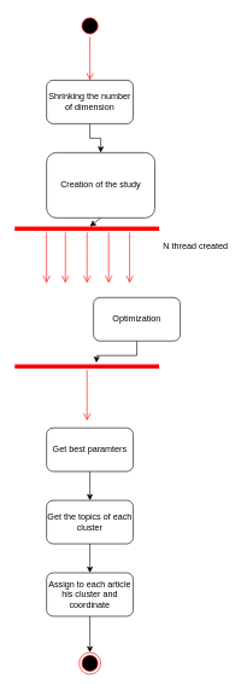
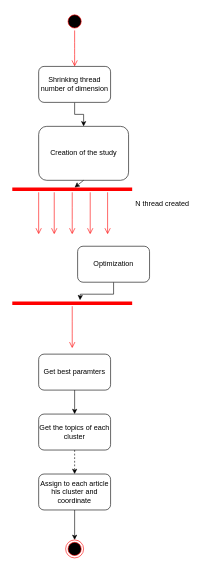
  <mxCell id="0" />
  <mxCell id="1" parent="0" />
  <mxCell id="2" value="" style="ellipse;html=1;shape=startState;fillColor=#000000;strokeColor=#ff0000;" vertex="1" parent="1"><mxGeometry x="109" y="20" width="30" height="30" as="geometry" /></mxCell>
  <mxCell id="3" value="" style="edgeStyle=orthogonalEdgeStyle;html=1;verticalAlign=bottom;endArrow=open;endSize=8;strokeColor=#ff0000;" edge="1" source="2" parent="1"><mxGeometry relative="1" as="geometry"><mxPoint x="124" y="110" as="targetPoint" /></mxGeometry></mxCell>
  <mxCell id="4" style="edgeStyle=orthogonalEdgeStyle;rounded=0;orthogonalLoop=1;jettySize=auto;html=1;exitX=0.5;exitY=1;exitDx=0;exitDy=0;entryX=0.5;entryY=0;entryDx=0;entryDy=0;" edge="1" parent="1" source="5" target="6"><mxGeometry relative="1" as="geometry" /></mxCell>
- <mxCell id="5" value="Shrinking the number of dimension" style="rounded=1;whiteSpace=wrap;html=1;" vertex="1" parent="1"><mxGeometry x="64" y="110" width="120" height="60" as="geometry" /></mxCell>
+ <mxCell id="5" value="Shrinking thread number of dimension" style="rounded=1;whiteSpace=wrap;html=1;" vertex="1" parent="1"><mxGeometry x="64" y="110" width="120" height="60" as="geometry" /></mxCell>
  <mxCell id="6" value="Creation of the study" style="rounded=1;whiteSpace=wrap;html=1;" vertex="1" parent="1"><mxGeometry x="64" y="210" width="150" height="90" as="geometry" /></mxCell>
  <mxCell id="7" value="" style="shape=line;html=1;strokeWidth=6;strokeColor=#ff0000;" vertex="1" parent="1"><mxGeometry x="20" y="310" width="200" height="10" as="geometry" /></mxCell>
  <mxCell id="8" value="" style="edgeStyle=orthogonalEdgeStyle;html=1;verticalAlign=bottom;endArrow=open;endSize=8;strokeColor=#ff0000;" edge="1" source="7" parent="1"><mxGeometry relative="1" as="geometry"><mxPoint x="120" y="390" as="targetPoint" /></mxGeometry></mxCell>
  <mxCell id="9" value="N thread created" style="text;html=1;align=center;verticalAlign=middle;resizable=0;points=[];autosize=1;" vertex="1" parent="1"><mxGeometry x="220" y="330" width="100" height="20" as="geometry" /></mxCell>
  <mxCell id="10" value="" style="edgeStyle=orthogonalEdgeStyle;html=1;verticalAlign=bottom;endArrow=open;endSize=8;strokeColor=#ff0000;" edge="1" parent="1"><mxGeometry relative="1" as="geometry"><mxPoint x="90" y="390" as="targetPoint" /><mxPoint x="90" y="320" as="sourcePoint" /></mxGeometry></mxCell>
  <mxCell id="11" value="" style="edgeStyle=orthogonalEdgeStyle;html=1;verticalAlign=bottom;endArrow=open;endSize=8;strokeColor=#ff0000;" edge="1" parent="1"><mxGeometry relative="1" as="geometry"><mxPoint x="64" y="390" as="targetPoint" /><mxPoint x="64" y="320" as="sourcePoint" /></mxGeometry></mxCell>
  <mxCell id="12" value="" style="edgeStyle=orthogonalEdgeStyle;html=1;verticalAlign=bottom;endArrow=open;endSize=8;strokeColor=#ff0000;" edge="1" parent="1"><mxGeometry relative="1" as="geometry"><mxPoint x="150" y="390" as="targetPoint" /><mxPoint x="150" y="320" as="sourcePoint" /></mxGeometry></mxCell>
  <mxCell id="13" value="" style="edgeStyle=orthogonalEdgeStyle;html=1;verticalAlign=bottom;endArrow=open;endSize=8;strokeColor=#ff0000;" edge="1" parent="1"><mxGeometry relative="1" as="geometry"><mxPoint x="179" y="390" as="targetPoint" /><mxPoint x="179" y="320" as="sourcePoint" /></mxGeometry></mxCell>
  <mxCell id="14" value="" style="endArrow=classic;html=1;exitX=0.5;exitY=1;exitDx=0;exitDy=0;entryX=0.52;entryY=0.2;entryDx=0;entryDy=0;entryPerimeter=0;" edge="1" parent="1" source="6" target="7"><mxGeometry width="50" height="50" relative="1" as="geometry"><mxPoint x="100" y="370" as="sourcePoint" /><mxPoint x="150" y="320" as="targetPoint" /></mxGeometry></mxCell>
  <mxCell id="15" style="edgeStyle=orthogonalEdgeStyle;rounded=0;orthogonalLoop=1;jettySize=auto;html=1;exitX=0.5;exitY=1;exitDx=0;exitDy=0;" edge="1" parent="1" source="16"><mxGeometry relative="1" as="geometry"><mxPoint x="133" y="500" as="targetPoint" /></mxGeometry></mxCell>
  <mxCell id="16" value="Optimization" style="rounded=1;whiteSpace=wrap;html=1;" vertex="1" parent="1"><mxGeometry x="129" y="410" width="120" height="60" as="geometry" /></mxCell>
  <mxCell id="17" value="" style="shape=line;html=1;strokeWidth=6;strokeColor=#ff0000;" vertex="1" parent="1"><mxGeometry x="20" y="500" width="200" height="10" as="geometry" /></mxCell>
  <mxCell id="18" value="" style="edgeStyle=orthogonalEdgeStyle;html=1;verticalAlign=bottom;endArrow=open;endSize=8;strokeColor=#ff0000;" edge="1" source="17" parent="1"><mxGeometry relative="1" as="geometry"><mxPoint x="120" y="580" as="targetPoint" /></mxGeometry></mxCell>
  <mxCell id="19" style="edgeStyle=orthogonalEdgeStyle;rounded=0;orthogonalLoop=1;jettySize=auto;html=1;exitX=0.5;exitY=1;exitDx=0;exitDy=0;entryX=0.5;entryY=0;entryDx=0;entryDy=0;" edge="1" parent="1" source="20" target="22"><mxGeometry relative="1" as="geometry" /></mxCell>
  <mxCell id="20" value="Get best paramters" style="rounded=1;whiteSpace=wrap;html=1;" vertex="1" parent="1"><mxGeometry x="64" y="590" width="120" height="60" as="geometry" /></mxCell>
- <mxCell id="21" style="edgeStyle=orthogonalEdgeStyle;rounded=0;orthogonalLoop=1;jettySize=auto;html=1;exitX=0.5;exitY=1;exitDx=0;exitDy=0;" edge="1" parent="1" source="22" target="24"><mxGeometry relative="1" as="geometry" /></mxCell>
+ <mxCell id="21" style="edgeStyle=orthogonalEdgeStyle;rounded=0;orthogonalLoop=1;jettySize=auto;html=1;exitX=0.5;exitY=1;exitDx=0;exitDy=0;dashed=1;" edge="1" parent="1" source="22" target="24"><mxGeometry relative="1" as="geometry" /></mxCell>
  <mxCell id="22" value="Get the topics of each cluster" style="rounded=1;whiteSpace=wrap;html=1;" vertex="1" parent="1"><mxGeometry x="64" y="690" width="120" height="60" as="geometry" /></mxCell>
  <mxCell id="23" style="edgeStyle=orthogonalEdgeStyle;rounded=0;orthogonalLoop=1;jettySize=auto;html=1;exitX=0.5;exitY=1;exitDx=0;exitDy=0;entryX=0.5;entryY=0;entryDx=0;entryDy=0;" edge="1" parent="1" source="24" target="25"><mxGeometry relative="1" as="geometry" /></mxCell>
  <mxCell id="24" value="Assign to each article his cluster and coordinate" style="rounded=1;whiteSpace=wrap;html=1;" vertex="1" parent="1"><mxGeometry x="64" y="790" width="120" height="60" as="geometry" /></mxCell>
  <mxCell id="25" value="" style="ellipse;html=1;shape=endState;fillColor=#000000;strokeColor=#ff0000;" vertex="1" parent="1"><mxGeometry x="109" y="900" width="30" height="30" as="geometry" /></mxCell>
